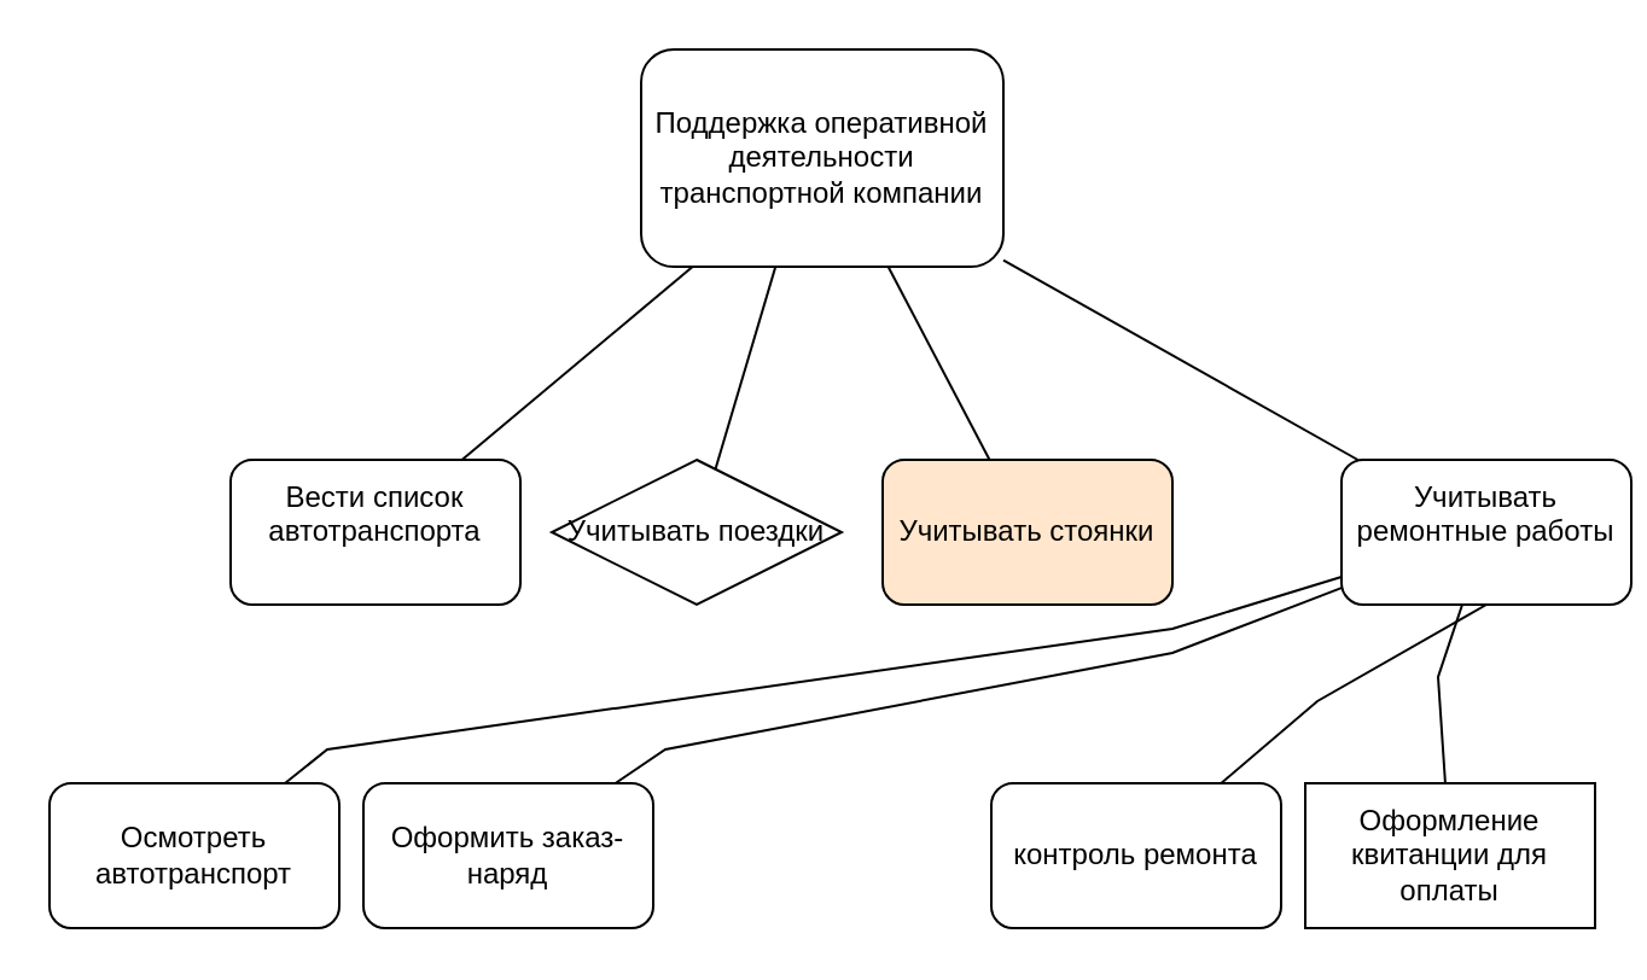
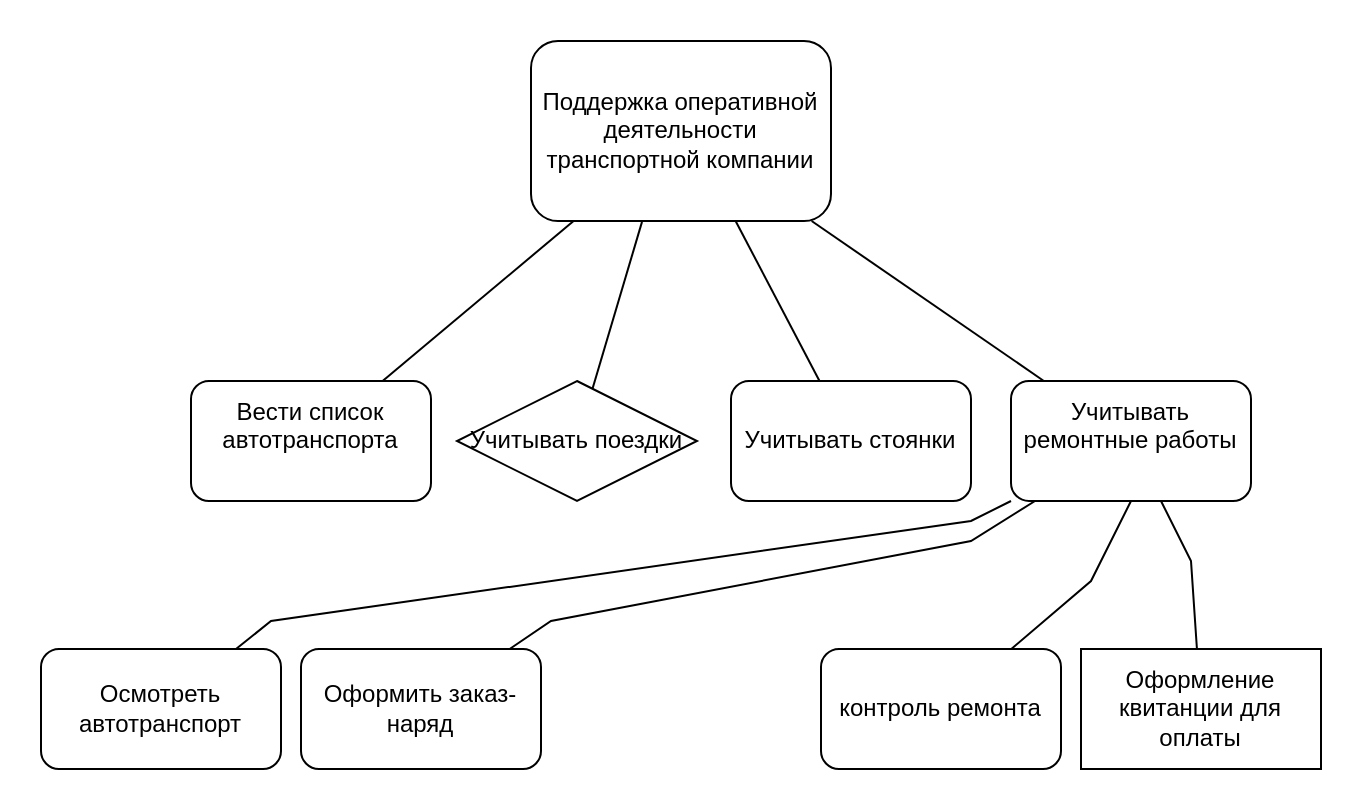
  <mxCell id="0" />
  <mxCell id="1" parent="0" />
  <mxCell id="2" value="Поддержка оперативной деятельности транспортной компании" style="rounded=1;whiteSpace=wrap;html=1;" vertex="1" parent="1"><mxGeometry x="265" y="20" width="150" height="90" as="geometry" /></mxCell>
  <mxCell id="3" value="&lt;div&gt;Вести список автотранспорта&lt;/div&gt;&lt;div&gt;&lt;br&gt;&lt;/div&gt;" style="rounded=1;whiteSpace=wrap;html=1;" vertex="1" parent="1"><mxGeometry x="95" y="190" width="120" height="60" as="geometry" /></mxCell>
  <mxCell id="4" value="&lt;div&gt;&lt;div&gt;Учитывать поездки&lt;/div&gt;&lt;/div&gt;" style="rhombus;whiteSpace=wrap;html=1;" vertex="1" parent="1"><mxGeometry x="228" y="190" width="120" height="60" as="geometry" /></mxCell>
- <mxCell id="5" value="&lt;div&gt;Учитывать стоянки&lt;/div&gt;" style="rounded=1;whiteSpace=wrap;html=1;fillColor=#ffe6cc;" vertex="1" parent="1"><mxGeometry x="365" y="190" width="120" height="60" as="geometry" /></mxCell>
- <mxCell id="6" value="&lt;div&gt;Учитывать ремонтные работы&lt;/div&gt;&lt;div&gt;&lt;br&gt;&lt;/div&gt;" style="rounded=1;whiteSpace=wrap;html=1;" vertex="1" parent="1"><mxGeometry x="555" y="190" width="120" height="60" as="geometry" /></mxCell>
+ <mxCell id="5" value="&lt;div&gt;Учитывать стоянки&lt;/div&gt;" style="rounded=1;whiteSpace=wrap;html=1;" vertex="1" parent="1"><mxGeometry x="365" y="190" width="120" height="60" as="geometry" /></mxCell>
+ <mxCell id="6" value="&lt;div&gt;Учитывать ремонтные работы&lt;/div&gt;&lt;div&gt;&lt;br&gt;&lt;/div&gt;" style="rounded=1;whiteSpace=wrap;html=1;" vertex="1" parent="1"><mxGeometry x="505" y="190" width="120" height="60" as="geometry" /></mxCell>
  <mxCell id="7" value="" style="endArrow=none;html=1;rounded=0;exitX=0.37;exitY=1.005;exitDx=0;exitDy=0;exitPerimeter=0;" edge="1" parent="1" source="2" target="4"><mxGeometry width="50" height="50" relative="1" as="geometry"><mxPoint x="375" y="260" as="sourcePoint" /><mxPoint x="425" y="210" as="targetPoint" /></mxGeometry></mxCell>
  <mxCell id="8" value="" style="endArrow=none;html=1;rounded=0;entryX=0.682;entryY=1;entryDx=0;entryDy=0;entryPerimeter=0;" edge="1" parent="1" source="5" target="2"><mxGeometry width="50" height="50" relative="1" as="geometry"><mxPoint x="375" y="260" as="sourcePoint" /><mxPoint x="425" y="210" as="targetPoint" /></mxGeometry></mxCell>
  <mxCell id="9" value="" style="endArrow=none;html=1;rounded=0;" edge="1" parent="1" source="2" target="6"><mxGeometry width="50" height="50" relative="1" as="geometry"><mxPoint x="375" y="260" as="sourcePoint" /><mxPoint x="425" y="210" as="targetPoint" /></mxGeometry></mxCell>
  <mxCell id="10" value="" style="endArrow=none;html=1;rounded=0;" edge="1" parent="1" source="3" target="2"><mxGeometry width="50" height="50" relative="1" as="geometry"><mxPoint x="375" y="260" as="sourcePoint" /><mxPoint x="425" y="210" as="targetPoint" /></mxGeometry></mxCell>
  <mxCell id="11" value="&lt;div&gt;Осмотреть автотранспорт&lt;/div&gt;" style="rounded=1;whiteSpace=wrap;html=1;" vertex="1" parent="1"><mxGeometry x="20" y="324" width="120" height="60" as="geometry" /></mxCell>
  <mxCell id="12" value="&lt;div&gt;контроль ремонта&lt;/div&gt;" style="rounded=1;whiteSpace=wrap;html=1;" vertex="1" parent="1"><mxGeometry x="410" y="324" width="120" height="60" as="geometry" /></mxCell>
  <mxCell id="13" value="&lt;div&gt;Оформить заказ-наряд&lt;/div&gt;" style="rounded=1;whiteSpace=wrap;html=1;" vertex="1" parent="1"><mxGeometry x="150" y="324" width="120" height="60" as="geometry" /></mxCell>
  <mxCell id="14" value="&lt;div&gt;Оформление квитанции для оплаты&lt;/div&gt;" style="whiteSpace=wrap;html=1;rounded=0;" vertex="1" parent="1"><mxGeometry x="540" y="324" width="120" height="60" as="geometry" /></mxCell>
  <mxCell id="15" value="" style="endArrow=none;html=1;rounded=0;" edge="1" parent="1" source="14" target="6"><mxGeometry width="50" height="50" relative="1" as="geometry"><mxPoint x="375" y="260" as="sourcePoint" /><mxPoint x="425" y="210" as="targetPoint" /><Array as="points"><mxPoint x="595" y="280" /></Array></mxGeometry></mxCell>
  <mxCell id="16" value="" style="endArrow=none;html=1;rounded=0;exitX=0.5;exitY=1;exitDx=0;exitDy=0;" edge="1" parent="1" source="6" target="12"><mxGeometry width="50" height="50" relative="1" as="geometry"><mxPoint x="375" y="260" as="sourcePoint" /><mxPoint x="425" y="210" as="targetPoint" /><Array as="points"><mxPoint x="545" y="290" /></Array></mxGeometry></mxCell>
  <mxCell id="17" value="" style="endArrow=none;html=1;rounded=0;" edge="1" parent="1" source="13" target="6"><mxGeometry width="50" height="50" relative="1" as="geometry"><mxPoint x="375" y="260" as="sourcePoint" /><mxPoint x="425" y="210" as="targetPoint" /><Array as="points"><mxPoint x="275" y="310" /><mxPoint x="485" y="270" /></Array></mxGeometry></mxCell>
  <mxCell id="18" value="" style="endArrow=none;html=1;rounded=0;" edge="1" parent="1" source="11" target="6"><mxGeometry width="50" height="50" relative="1" as="geometry"><mxPoint x="375" y="260" as="sourcePoint" /><mxPoint x="425" y="210" as="targetPoint" /><Array as="points"><mxPoint x="135" y="310" /><mxPoint x="485" y="260" /></Array></mxGeometry></mxCell>
